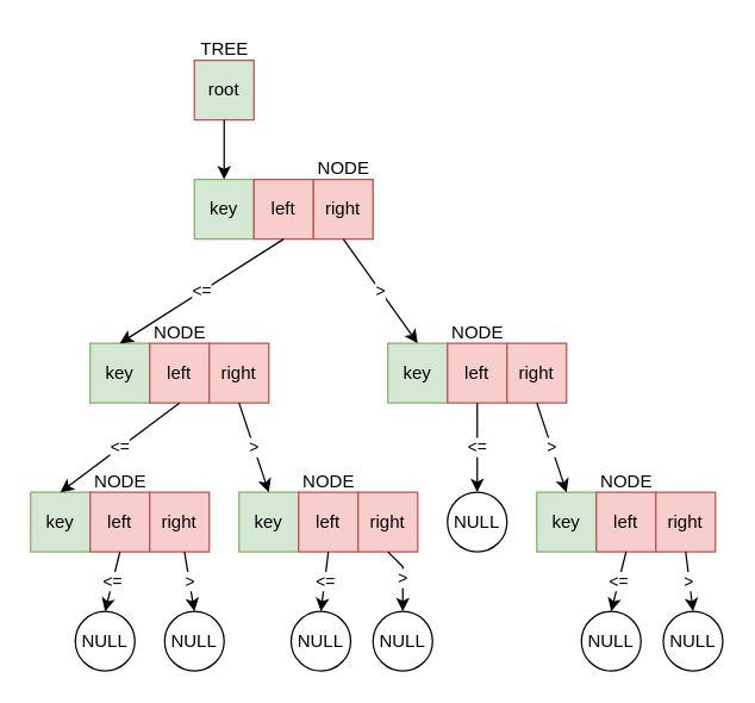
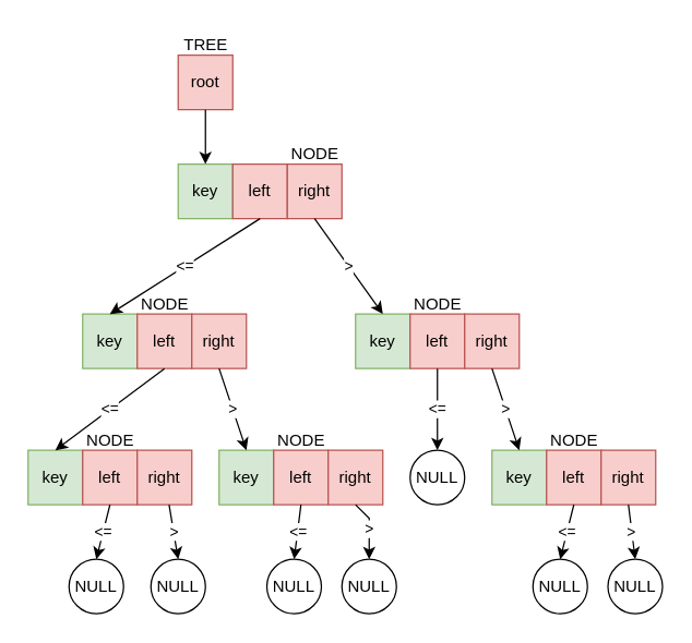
  <mxCell id="0" />
  <mxCell id="1" parent="0" />
  <mxCell id="2" value="" style="group" vertex="1" connectable="0" parent="1"><mxGeometry x="120" y="20" width="60" height="60" as="geometry" /></mxCell>
- <mxCell id="3" value="root" style="rounded=0;whiteSpace=wrap;html=1;fillColor=#d5e8d4;strokeColor=#b85450;" vertex="1" parent="2"><mxGeometry x="10" y="20" width="40" height="40" as="geometry" /></mxCell>
+ <mxCell id="3" value="root" style="rounded=0;whiteSpace=wrap;html=1;fillColor=#f8cecc;strokeColor=#b85450;" vertex="1" parent="2"><mxGeometry x="10" y="20" width="40" height="40" as="geometry" /></mxCell>
  <mxCell id="4" value="TREE&lt;div&gt;&lt;br&gt;&lt;/div&gt;" style="text;html=1;align=center;verticalAlign=middle;resizable=0;points=[];autosize=1;strokeColor=none;fillColor=none;" vertex="1" parent="2"><mxGeometry width="60" height="40" as="geometry" /></mxCell>
  <mxCell id="5" value="" style="group" vertex="1" connectable="0" parent="1"><mxGeometry x="170" y="100" width="120" height="60" as="geometry" /></mxCell>
  <mxCell id="6" value="key" style="rounded=0;whiteSpace=wrap;html=1;fillColor=#d5e8d4;strokeColor=#82b366;" vertex="1" parent="5"><mxGeometry x="-40" y="20" width="40" height="40" as="geometry" /></mxCell>
  <mxCell id="7" value="left" style="rounded=0;whiteSpace=wrap;html=1;fillColor=#f8cecc;strokeColor=#b85450;" vertex="1" parent="5"><mxGeometry y="20" width="40" height="40" as="geometry" /></mxCell>
  <mxCell id="8" value="right" style="rounded=0;whiteSpace=wrap;html=1;fillColor=#f8cecc;strokeColor=#b85450;" vertex="1" parent="5"><mxGeometry x="40" y="20" width="40" height="40" as="geometry" /></mxCell>
  <mxCell id="9" value="" style="group" vertex="1" connectable="0" parent="5"><mxGeometry x="30" width="60" height="60" as="geometry" /></mxCell>
  <mxCell id="10" value="&lt;div&gt;NODE&lt;/div&gt;&lt;div&gt;&lt;br&gt;&lt;/div&gt;" style="text;html=1;align=center;verticalAlign=middle;resizable=0;points=[];autosize=1;strokeColor=none;fillColor=none;" vertex="1" parent="9"><mxGeometry width="60" height="40" as="geometry" /></mxCell>
  <mxCell id="11" value="" style="group" vertex="1" connectable="0" parent="1"><mxGeometry x="60" y="210" width="120" height="60" as="geometry" /></mxCell>
  <mxCell id="12" value="key" style="rounded=0;whiteSpace=wrap;html=1;fillColor=#d5e8d4;strokeColor=#82b366;" vertex="1" parent="11"><mxGeometry y="20" width="40" height="40" as="geometry" /></mxCell>
  <mxCell id="13" value="left" style="rounded=0;whiteSpace=wrap;html=1;fillColor=#f8cecc;strokeColor=#b85450;" vertex="1" parent="11"><mxGeometry x="40" y="20" width="40" height="40" as="geometry" /></mxCell>
  <mxCell id="14" value="right" style="rounded=0;whiteSpace=wrap;html=1;fillColor=#f8cecc;strokeColor=#b85450;" vertex="1" parent="11"><mxGeometry x="80" y="20" width="40" height="40" as="geometry" /></mxCell>
  <mxCell id="15" value="" style="group" vertex="1" connectable="0" parent="11"><mxGeometry x="30" width="60" height="60" as="geometry" /></mxCell>
  <mxCell id="16" value="&lt;div&gt;NODE&lt;/div&gt;&lt;div&gt;&lt;br&gt;&lt;/div&gt;" style="text;html=1;align=center;verticalAlign=middle;resizable=0;points=[];autosize=1;strokeColor=none;fillColor=none;" vertex="1" parent="15"><mxGeometry width="60" height="40" as="geometry" /></mxCell>
  <mxCell id="17" value="" style="group" vertex="1" connectable="0" parent="1"><mxGeometry x="260" y="210" width="120" height="60" as="geometry" /></mxCell>
  <mxCell id="18" value="key" style="rounded=0;whiteSpace=wrap;html=1;fillColor=#d5e8d4;strokeColor=#82b366;" vertex="1" parent="17"><mxGeometry y="20" width="40" height="40" as="geometry" /></mxCell>
  <mxCell id="19" value="left" style="rounded=0;whiteSpace=wrap;html=1;fillColor=#f8cecc;strokeColor=#b85450;" vertex="1" parent="17"><mxGeometry x="40" y="20" width="40" height="40" as="geometry" /></mxCell>
  <mxCell id="20" value="right" style="rounded=0;whiteSpace=wrap;html=1;fillColor=#f8cecc;strokeColor=#b85450;" vertex="1" parent="17"><mxGeometry x="80" y="20" width="40" height="40" as="geometry" /></mxCell>
  <mxCell id="21" value="" style="group" vertex="1" connectable="0" parent="17"><mxGeometry x="30" width="60" height="60" as="geometry" /></mxCell>
  <mxCell id="22" value="&lt;div&gt;NODE&lt;/div&gt;&lt;div&gt;&lt;br&gt;&lt;/div&gt;" style="text;html=1;align=center;verticalAlign=middle;resizable=0;points=[];autosize=1;strokeColor=none;fillColor=none;" vertex="1" parent="21"><mxGeometry width="60" height="40" as="geometry" /></mxCell>
  <mxCell id="23" value="" style="group" vertex="1" connectable="0" parent="1"><mxGeometry x="20" y="310" width="120" height="60" as="geometry" /></mxCell>
  <mxCell id="24" value="key" style="rounded=0;whiteSpace=wrap;html=1;fillColor=#d5e8d4;strokeColor=#82b366;" vertex="1" parent="23"><mxGeometry y="20" width="40" height="40" as="geometry" /></mxCell>
  <mxCell id="25" value="left" style="rounded=0;whiteSpace=wrap;html=1;fillColor=#f8cecc;strokeColor=#b85450;" vertex="1" parent="23"><mxGeometry x="40" y="20" width="40" height="40" as="geometry" /></mxCell>
  <mxCell id="26" value="right" style="rounded=0;whiteSpace=wrap;html=1;fillColor=#f8cecc;strokeColor=#b85450;" vertex="1" parent="23"><mxGeometry x="80" y="20" width="40" height="40" as="geometry" /></mxCell>
  <mxCell id="27" value="" style="group" vertex="1" connectable="0" parent="23"><mxGeometry x="30" width="60" height="60" as="geometry" /></mxCell>
  <mxCell id="28" value="&lt;div&gt;NODE&lt;/div&gt;&lt;div&gt;&lt;br&gt;&lt;/div&gt;" style="text;html=1;align=center;verticalAlign=middle;resizable=0;points=[];autosize=1;strokeColor=none;fillColor=none;" vertex="1" parent="27"><mxGeometry width="60" height="40" as="geometry" /></mxCell>
  <mxCell id="29" value="" style="group" vertex="1" connectable="0" parent="1"><mxGeometry x="160" y="310" width="120" height="60" as="geometry" /></mxCell>
  <mxCell id="30" value="key" style="rounded=0;whiteSpace=wrap;html=1;fillColor=#d5e8d4;strokeColor=#82b366;" vertex="1" parent="29"><mxGeometry y="20" width="40" height="40" as="geometry" /></mxCell>
  <mxCell id="31" value="left" style="rounded=0;whiteSpace=wrap;html=1;fillColor=#f8cecc;strokeColor=#b85450;" vertex="1" parent="29"><mxGeometry x="40" y="20" width="40" height="40" as="geometry" /></mxCell>
  <mxCell id="32" value="right" style="rounded=0;whiteSpace=wrap;html=1;fillColor=#f8cecc;strokeColor=#b85450;" vertex="1" parent="29"><mxGeometry x="80" y="20" width="40" height="40" as="geometry" /></mxCell>
  <mxCell id="33" value="" style="group" vertex="1" connectable="0" parent="29"><mxGeometry x="30" width="60" height="60" as="geometry" /></mxCell>
  <mxCell id="34" value="&lt;div&gt;NODE&lt;/div&gt;&lt;div&gt;&lt;br&gt;&lt;/div&gt;" style="text;html=1;align=center;verticalAlign=middle;resizable=0;points=[];autosize=1;strokeColor=none;fillColor=none;" vertex="1" parent="33"><mxGeometry width="60" height="40" as="geometry" /></mxCell>
  <mxCell id="35" value="" style="group" vertex="1" connectable="0" parent="1"><mxGeometry x="360" y="310" width="120" height="60" as="geometry" /></mxCell>
  <mxCell id="36" value="key" style="rounded=0;whiteSpace=wrap;html=1;fillColor=#d5e8d4;strokeColor=#82b366;" vertex="1" parent="35"><mxGeometry y="20" width="40" height="40" as="geometry" /></mxCell>
  <mxCell id="37" value="left" style="rounded=0;whiteSpace=wrap;html=1;fillColor=#f8cecc;strokeColor=#b85450;" vertex="1" parent="35"><mxGeometry x="40" y="20" width="40" height="40" as="geometry" /></mxCell>
  <mxCell id="38" value="right" style="rounded=0;whiteSpace=wrap;html=1;fillColor=#f8cecc;strokeColor=#b85450;" vertex="1" parent="35"><mxGeometry x="80" y="20" width="40" height="40" as="geometry" /></mxCell>
  <mxCell id="39" value="" style="group" vertex="1" connectable="0" parent="35"><mxGeometry x="30" width="60" height="60" as="geometry" /></mxCell>
  <mxCell id="40" value="&lt;div&gt;NODE&lt;/div&gt;&lt;div&gt;&lt;br&gt;&lt;/div&gt;" style="text;html=1;align=center;verticalAlign=middle;resizable=0;points=[];autosize=1;strokeColor=none;fillColor=none;" vertex="1" parent="39"><mxGeometry width="60" height="40" as="geometry" /></mxCell>
  <mxCell id="41" value="&amp;lt;=" style="edgeStyle=none;rounded=0;orthogonalLoop=1;jettySize=auto;html=1;exitX=0.5;exitY=1;exitDx=0;exitDy=0;entryX=0.5;entryY=0;entryDx=0;entryDy=0;" edge="1" parent="1" source="7" target="12"><mxGeometry relative="1" as="geometry" /></mxCell>
  <mxCell id="42" value="&amp;gt;" style="edgeStyle=none;rounded=0;orthogonalLoop=1;jettySize=auto;html=1;exitX=0.5;exitY=1;exitDx=0;exitDy=0;entryX=0.5;entryY=0;entryDx=0;entryDy=0;" edge="1" parent="1" source="8" target="18"><mxGeometry relative="1" as="geometry" /></mxCell>
  <mxCell id="43" value="&amp;gt;" style="edgeStyle=none;rounded=0;orthogonalLoop=1;jettySize=auto;html=1;exitX=0.5;exitY=1;exitDx=0;exitDy=0;entryX=0.5;entryY=0;entryDx=0;entryDy=0;" edge="1" parent="1" source="20" target="36"><mxGeometry relative="1" as="geometry" /></mxCell>
  <mxCell id="44" value="&amp;gt;" style="edgeStyle=none;rounded=0;orthogonalLoop=1;jettySize=auto;html=1;exitX=0.5;exitY=1;exitDx=0;exitDy=0;entryX=0.5;entryY=0;entryDx=0;entryDy=0;" edge="1" parent="1" source="14" target="30"><mxGeometry relative="1" as="geometry" /></mxCell>
  <mxCell id="45" value="&amp;lt;=" style="edgeStyle=none;rounded=0;orthogonalLoop=1;jettySize=auto;html=1;exitX=0.5;exitY=1;exitDx=0;exitDy=0;entryX=0.5;entryY=0;entryDx=0;entryDy=0;" edge="1" parent="1" source="13" target="24"><mxGeometry relative="1" as="geometry" /></mxCell>
  <mxCell id="46" value="NULL" style="ellipse;whiteSpace=wrap;html=1;aspect=fixed;" vertex="1" parent="1"><mxGeometry x="300" y="330" width="40" height="40" as="geometry" /></mxCell>
  <mxCell id="47" value="&amp;lt;=" style="edgeStyle=none;rounded=0;orthogonalLoop=1;jettySize=auto;html=1;exitX=0.5;exitY=1;exitDx=0;exitDy=0;entryX=0.5;entryY=0;entryDx=0;entryDy=0;" edge="1" parent="1" source="19" target="46"><mxGeometry relative="1" as="geometry" /></mxCell>
  <mxCell id="48" style="edgeStyle=none;rounded=0;orthogonalLoop=1;jettySize=auto;html=1;exitX=0.5;exitY=1;exitDx=0;exitDy=0;entryX=0.5;entryY=0;entryDx=0;entryDy=0;" edge="1" parent="1" source="3" target="6"><mxGeometry relative="1" as="geometry" /></mxCell>
  <mxCell id="49" value="NULL" style="ellipse;whiteSpace=wrap;html=1;aspect=fixed;" vertex="1" parent="1"><mxGeometry x="50" y="410" width="40" height="40" as="geometry" /></mxCell>
  <mxCell id="50" value="NULL" style="ellipse;whiteSpace=wrap;html=1;aspect=fixed;" vertex="1" parent="1"><mxGeometry x="110" y="410" width="40" height="40" as="geometry" /></mxCell>
  <mxCell id="51" value="NULL" style="ellipse;whiteSpace=wrap;html=1;aspect=fixed;" vertex="1" parent="1"><mxGeometry x="195" y="410" width="40" height="40" as="geometry" /></mxCell>
  <mxCell id="52" value="NULL" style="ellipse;whiteSpace=wrap;html=1;aspect=fixed;" vertex="1" parent="1"><mxGeometry x="250" y="410" width="40" height="40" as="geometry" /></mxCell>
  <mxCell id="53" value="NULL" style="ellipse;whiteSpace=wrap;html=1;aspect=fixed;" vertex="1" parent="1"><mxGeometry x="390" y="410" width="40" height="40" as="geometry" /></mxCell>
  <mxCell id="54" value="NULL" style="ellipse;whiteSpace=wrap;html=1;aspect=fixed;" vertex="1" parent="1"><mxGeometry x="445" y="410" width="40" height="40" as="geometry" /></mxCell>
  <mxCell id="55" value="&amp;lt;=" style="edgeStyle=none;rounded=0;orthogonalLoop=1;jettySize=auto;html=1;exitX=0.5;exitY=1;exitDx=0;exitDy=0;entryX=0.5;entryY=0;entryDx=0;entryDy=0;" edge="1" parent="1" source="37" target="53"><mxGeometry relative="1" as="geometry" /></mxCell>
  <mxCell id="56" value="&amp;gt;" style="edgeStyle=none;rounded=0;orthogonalLoop=1;jettySize=auto;html=1;exitX=0.5;exitY=1;exitDx=0;exitDy=0;entryX=0.5;entryY=0;entryDx=0;entryDy=0;" edge="1" parent="1" source="38" target="54"><mxGeometry relative="1" as="geometry" /></mxCell>
  <mxCell id="57" value="&amp;gt;" style="edgeStyle=none;rounded=0;orthogonalLoop=1;jettySize=auto;html=1;exitX=0.5;exitY=1;exitDx=0;exitDy=0;entryX=0.5;entryY=0;entryDx=0;entryDy=0;" edge="1" parent="1" source="32" target="52"><mxGeometry relative="1" as="geometry"><Array as="points"><mxPoint x="270" y="380" /></Array></mxGeometry></mxCell>
  <mxCell id="58" value="&amp;lt;=" style="edgeStyle=none;rounded=0;orthogonalLoop=1;jettySize=auto;html=1;exitX=0.5;exitY=1;exitDx=0;exitDy=0;entryX=0.5;entryY=0;entryDx=0;entryDy=0;" edge="1" parent="1" source="31" target="51"><mxGeometry relative="1" as="geometry" /></mxCell>
  <mxCell id="59" value="&amp;gt;" style="edgeStyle=none;rounded=0;orthogonalLoop=1;jettySize=auto;html=1;entryX=0.5;entryY=0;entryDx=0;entryDy=0;" edge="1" parent="1" source="26" target="50"><mxGeometry relative="1" as="geometry" /></mxCell>
  <mxCell id="60" value="&amp;lt;=" style="edgeStyle=none;rounded=0;orthogonalLoop=1;jettySize=auto;html=1;exitX=0.5;exitY=1;exitDx=0;exitDy=0;entryX=0.5;entryY=0;entryDx=0;entryDy=0;" edge="1" parent="1" source="25" target="49"><mxGeometry relative="1" as="geometry" /></mxCell>
